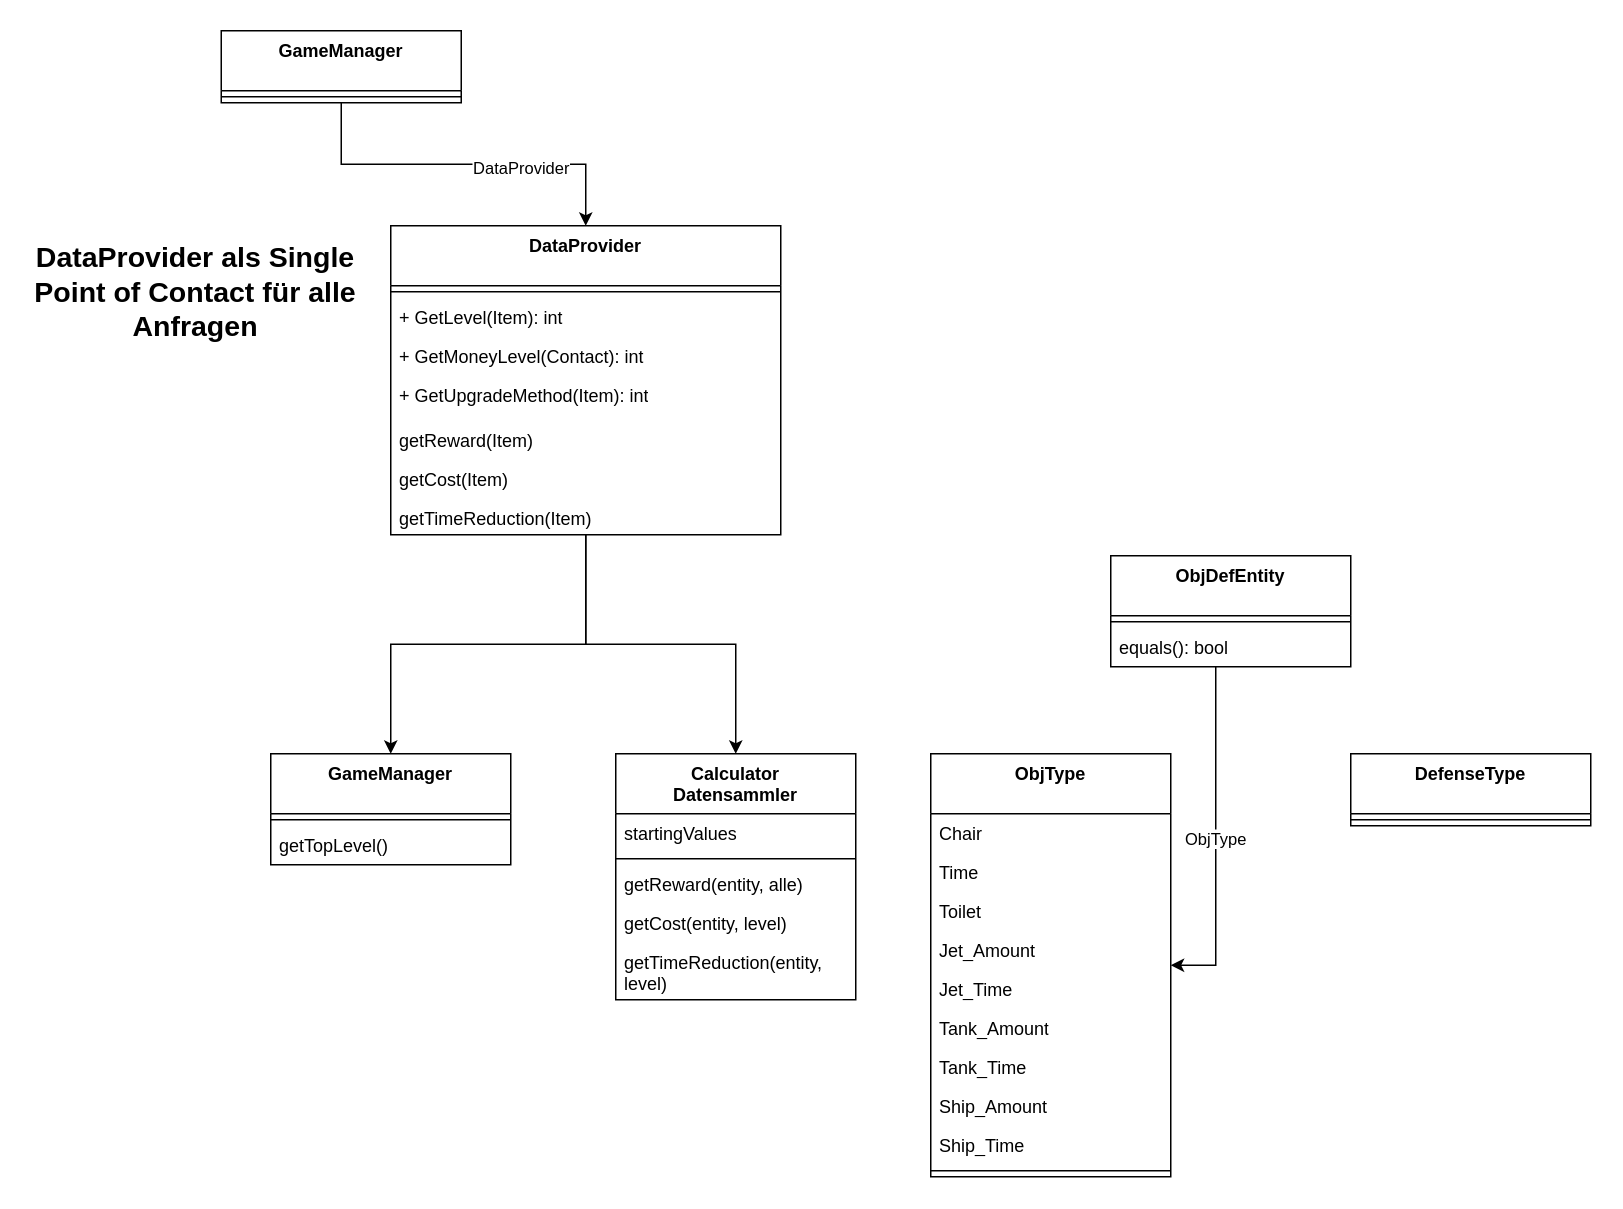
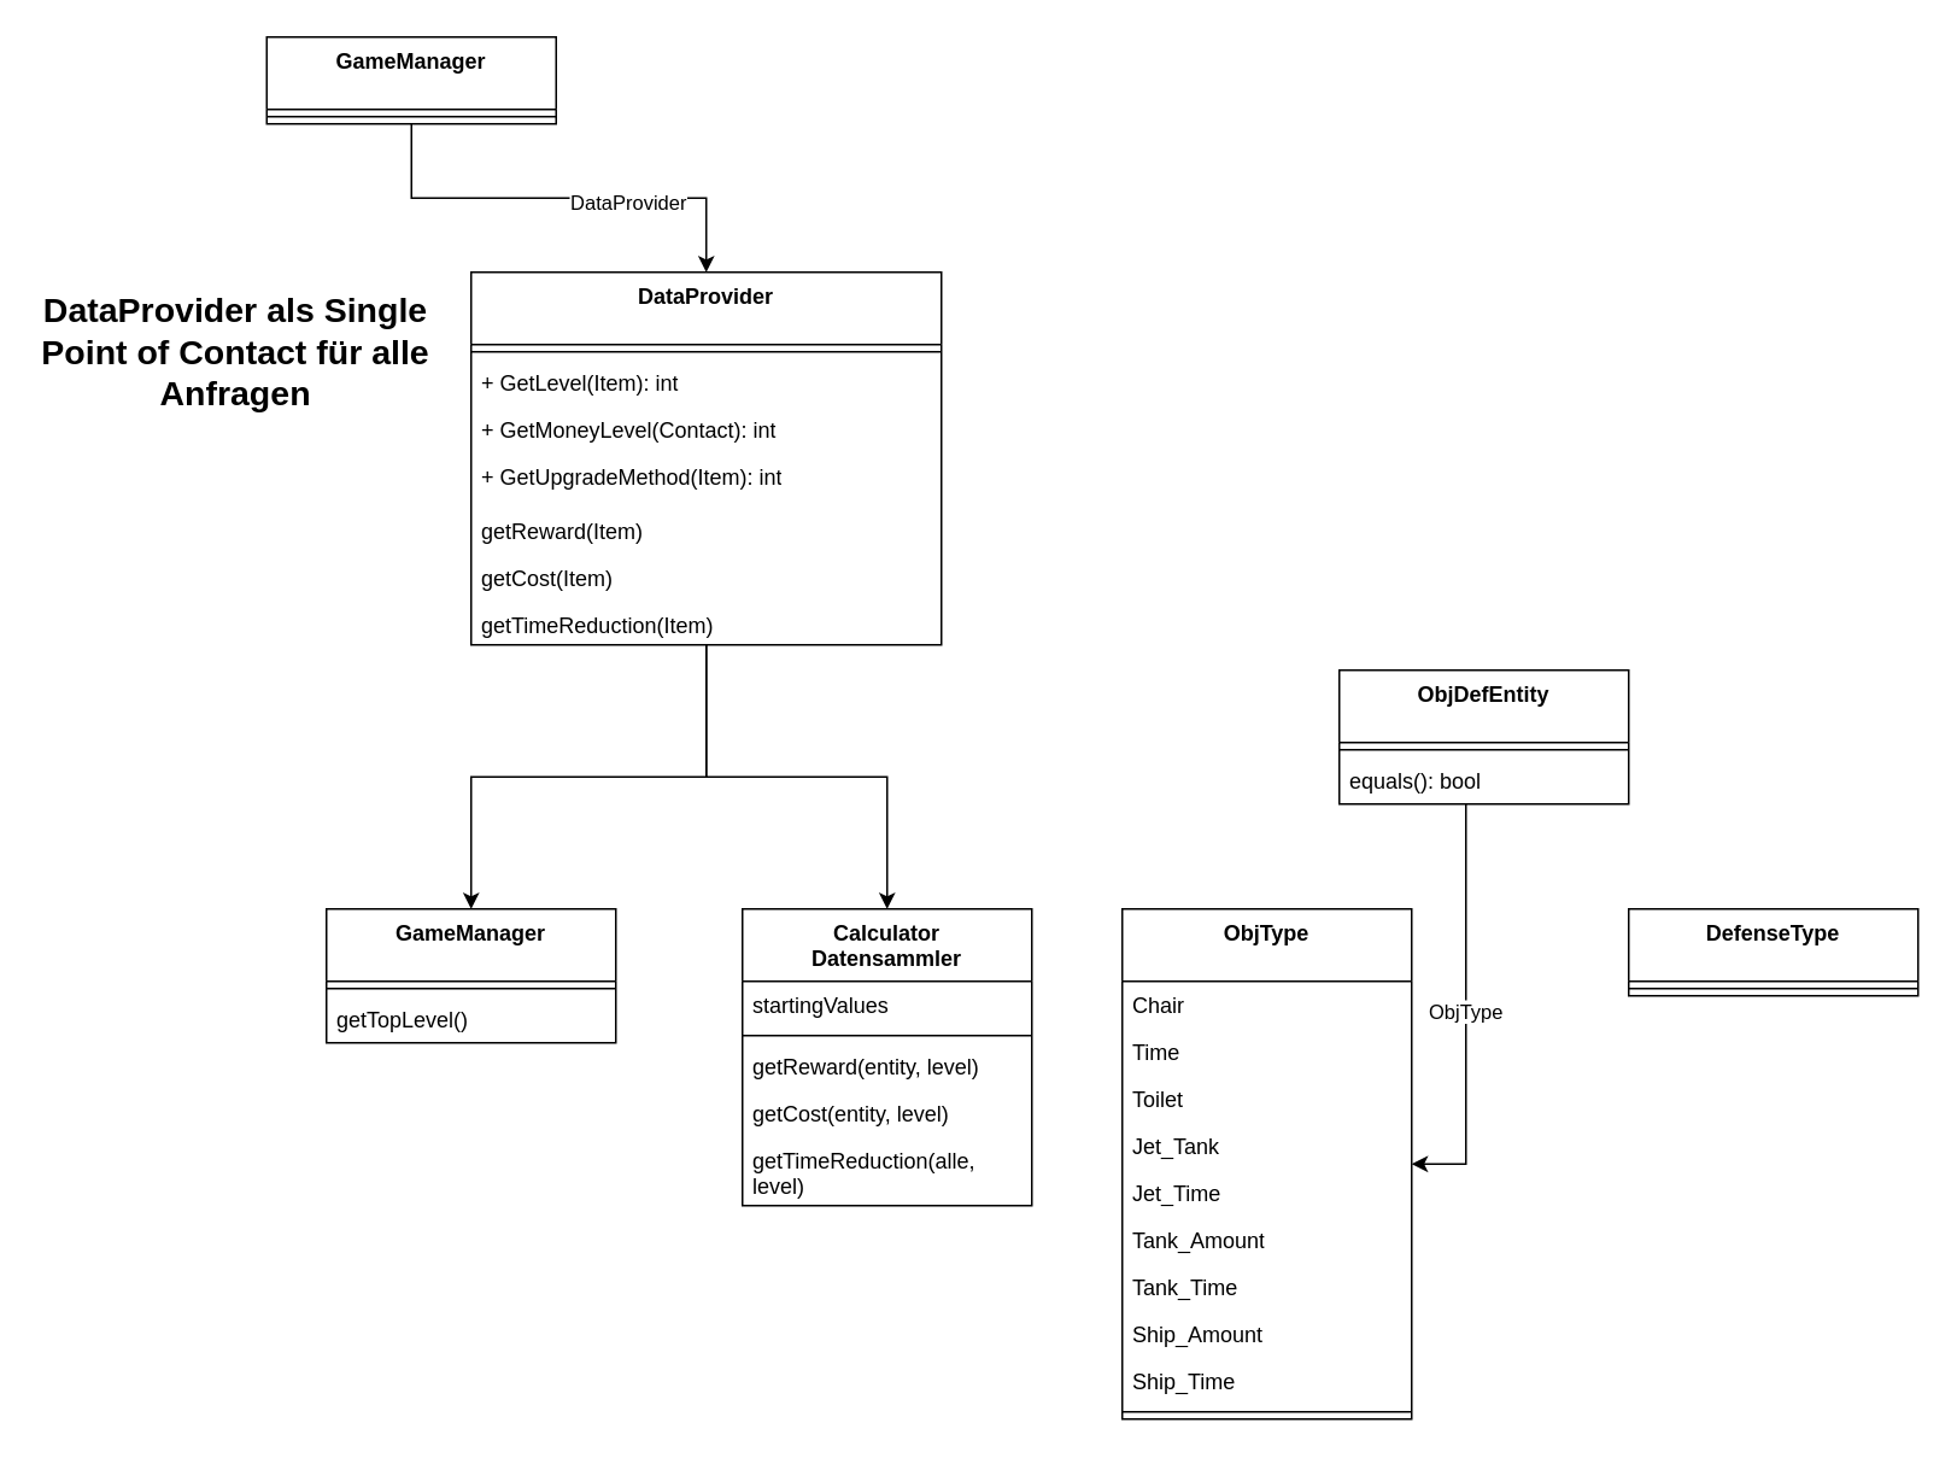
  <mxCell id="0" />
  <mxCell id="1" parent="0" />
  <mxCell id="2" value="Calculator&lt;div&gt;Datensammler&lt;/div&gt;" style="swimlane;fontStyle=1;align=center;verticalAlign=top;childLayout=stackLayout;horizontal=1;startSize=40;horizontalStack=0;resizeParent=1;resizeParentMax=0;resizeLast=0;collapsible=1;marginBottom=0;whiteSpace=wrap;html=1;" parent="1" vertex="1"><mxGeometry x="410" y="502" width="160" height="164" as="geometry" /></mxCell>
  <mxCell id="3" value="startingValues" style="text;strokeColor=none;fillColor=none;align=left;verticalAlign=top;spacingLeft=4;spacingRight=4;overflow=hidden;rotatable=0;points=[[0,0.5],[1,0.5]];portConstraint=eastwest;whiteSpace=wrap;html=1;" parent="2" vertex="1"><mxGeometry y="40" width="160" height="26" as="geometry" /></mxCell>
  <mxCell id="4" value="" style="line;strokeWidth=1;fillColor=none;align=left;verticalAlign=middle;spacingTop=-1;spacingLeft=3;spacingRight=3;rotatable=0;labelPosition=right;points=[];portConstraint=eastwest;strokeColor=inherit;" parent="2" vertex="1"><mxGeometry y="66" width="160" height="8" as="geometry" /></mxCell>
- <mxCell id="5" value="getReward(entity, alle)" style="text;strokeColor=none;fillColor=none;align=left;verticalAlign=top;spacingLeft=4;spacingRight=4;overflow=hidden;rotatable=0;points=[[0,0.5],[1,0.5]];portConstraint=eastwest;whiteSpace=wrap;html=1;" parent="2" vertex="1"><mxGeometry y="74" width="160" height="26" as="geometry" /></mxCell>
+ <mxCell id="5" value="getReward(entity, level)" style="text;strokeColor=none;fillColor=none;align=left;verticalAlign=top;spacingLeft=4;spacingRight=4;overflow=hidden;rotatable=0;points=[[0,0.5],[1,0.5]];portConstraint=eastwest;whiteSpace=wrap;html=1;" parent="2" vertex="1"><mxGeometry y="74" width="160" height="26" as="geometry" /></mxCell>
  <mxCell id="6" value="getCost(entity, level)" style="text;strokeColor=none;fillColor=none;align=left;verticalAlign=top;spacingLeft=4;spacingRight=4;overflow=hidden;rotatable=0;points=[[0,0.5],[1,0.5]];portConstraint=eastwest;whiteSpace=wrap;html=1;" parent="2" vertex="1"><mxGeometry y="100" width="160" height="26" as="geometry" /></mxCell>
- <mxCell id="7" value="getTimeReduction(entity, level)" style="text;strokeColor=none;fillColor=none;align=left;verticalAlign=top;spacingLeft=4;spacingRight=4;overflow=hidden;rotatable=0;points=[[0,0.5],[1,0.5]];portConstraint=eastwest;whiteSpace=wrap;html=1;" parent="2" vertex="1"><mxGeometry y="126" width="160" height="38" as="geometry" /></mxCell>
+ <mxCell id="7" value="getTimeReduction(alle, level)" style="text;strokeColor=none;fillColor=none;align=left;verticalAlign=top;spacingLeft=4;spacingRight=4;overflow=hidden;rotatable=0;points=[[0,0.5],[1,0.5]];portConstraint=eastwest;whiteSpace=wrap;html=1;" parent="2" vertex="1"><mxGeometry y="126" width="160" height="38" as="geometry" /></mxCell>
  <mxCell id="8" value="ObjType" style="swimlane;fontStyle=1;align=center;verticalAlign=top;childLayout=stackLayout;horizontal=1;startSize=40;horizontalStack=0;resizeParent=1;resizeParentMax=0;resizeLast=0;collapsible=1;marginBottom=0;whiteSpace=wrap;html=1;" parent="1" vertex="1"><mxGeometry x="620" y="502" width="160" height="282" as="geometry" /></mxCell>
  <mxCell id="9" value="Chair" style="text;strokeColor=none;fillColor=none;align=left;verticalAlign=top;spacingLeft=4;spacingRight=4;overflow=hidden;rotatable=0;points=[[0,0.5],[1,0.5]];portConstraint=eastwest;whiteSpace=wrap;html=1;" parent="8" vertex="1"><mxGeometry y="40" width="160" height="26" as="geometry" /></mxCell>
  <mxCell id="10" value="Time" style="text;strokeColor=none;fillColor=none;align=left;verticalAlign=top;spacingLeft=4;spacingRight=4;overflow=hidden;rotatable=0;points=[[0,0.5],[1,0.5]];portConstraint=eastwest;whiteSpace=wrap;html=1;" parent="8" vertex="1"><mxGeometry y="66" width="160" height="26" as="geometry" /></mxCell>
  <mxCell id="11" value="Toilet" style="text;strokeColor=none;fillColor=none;align=left;verticalAlign=top;spacingLeft=4;spacingRight=4;overflow=hidden;rotatable=0;points=[[0,0.5],[1,0.5]];portConstraint=eastwest;whiteSpace=wrap;html=1;" parent="8" vertex="1"><mxGeometry y="92" width="160" height="26" as="geometry" /></mxCell>
- <mxCell id="12" value="Jet_Amount" style="text;strokeColor=none;fillColor=none;align=left;verticalAlign=top;spacingLeft=4;spacingRight=4;overflow=hidden;rotatable=0;points=[[0,0.5],[1,0.5]];portConstraint=eastwest;whiteSpace=wrap;html=1;" parent="8" vertex="1"><mxGeometry y="118" width="160" height="26" as="geometry" /></mxCell>
+ <mxCell id="12" value="Jet_Tank" style="text;strokeColor=none;fillColor=none;align=left;verticalAlign=top;spacingLeft=4;spacingRight=4;overflow=hidden;rotatable=0;points=[[0,0.5],[1,0.5]];portConstraint=eastwest;whiteSpace=wrap;html=1;" parent="8" vertex="1"><mxGeometry y="118" width="160" height="26" as="geometry" /></mxCell>
  <mxCell id="13" value="Jet_Time" style="text;strokeColor=none;fillColor=none;align=left;verticalAlign=top;spacingLeft=4;spacingRight=4;overflow=hidden;rotatable=0;points=[[0,0.5],[1,0.5]];portConstraint=eastwest;whiteSpace=wrap;html=1;" parent="8" vertex="1"><mxGeometry y="144" width="160" height="26" as="geometry" /></mxCell>
  <mxCell id="14" value="Tank_Amount" style="text;strokeColor=none;fillColor=none;align=left;verticalAlign=top;spacingLeft=4;spacingRight=4;overflow=hidden;rotatable=0;points=[[0,0.5],[1,0.5]];portConstraint=eastwest;whiteSpace=wrap;html=1;" parent="8" vertex="1"><mxGeometry y="170" width="160" height="26" as="geometry" /></mxCell>
  <mxCell id="15" value="Tank_Time" style="text;strokeColor=none;fillColor=none;align=left;verticalAlign=top;spacingLeft=4;spacingRight=4;overflow=hidden;rotatable=0;points=[[0,0.5],[1,0.5]];portConstraint=eastwest;whiteSpace=wrap;html=1;" parent="8" vertex="1"><mxGeometry y="196" width="160" height="26" as="geometry" /></mxCell>
  <mxCell id="16" value="Ship_Amount" style="text;strokeColor=none;fillColor=none;align=left;verticalAlign=top;spacingLeft=4;spacingRight=4;overflow=hidden;rotatable=0;points=[[0,0.5],[1,0.5]];portConstraint=eastwest;whiteSpace=wrap;html=1;" parent="8" vertex="1"><mxGeometry y="222" width="160" height="26" as="geometry" /></mxCell>
  <mxCell id="17" value="Ship_Time" style="text;strokeColor=none;fillColor=none;align=left;verticalAlign=top;spacingLeft=4;spacingRight=4;overflow=hidden;rotatable=0;points=[[0,0.5],[1,0.5]];portConstraint=eastwest;whiteSpace=wrap;html=1;" parent="8" vertex="1"><mxGeometry y="248" width="160" height="26" as="geometry" /></mxCell>
  <mxCell id="18" value="" style="line;strokeWidth=1;fillColor=none;align=left;verticalAlign=middle;spacingTop=-1;spacingLeft=3;spacingRight=3;rotatable=0;labelPosition=right;points=[];portConstraint=eastwest;strokeColor=inherit;" parent="8" vertex="1"><mxGeometry y="274" width="160" height="8" as="geometry" /></mxCell>
  <mxCell id="19" value="ObjType" style="edgeStyle=orthogonalEdgeStyle;rounded=0;orthogonalLoop=1;jettySize=auto;html=1;" parent="1" source="20" target="8" edge="1"><mxGeometry relative="1" as="geometry"><Array as="points"><mxPoint x="810" y="447" /><mxPoint x="810" y="551" /></Array></mxGeometry></mxCell>
  <mxCell id="20" value="ObjDefEntity" style="swimlane;fontStyle=1;align=center;verticalAlign=top;childLayout=stackLayout;horizontal=1;startSize=40;horizontalStack=0;resizeParent=1;resizeParentMax=0;resizeLast=0;collapsible=1;marginBottom=0;whiteSpace=wrap;html=1;" parent="1" vertex="1"><mxGeometry x="740" y="370" width="160" height="74" as="geometry" /></mxCell>
  <mxCell id="21" value="" style="line;strokeWidth=1;fillColor=none;align=left;verticalAlign=middle;spacingTop=-1;spacingLeft=3;spacingRight=3;rotatable=0;labelPosition=right;points=[];portConstraint=eastwest;strokeColor=inherit;" parent="20" vertex="1"><mxGeometry y="40" width="160" height="8" as="geometry" /></mxCell>
  <mxCell id="22" value="equals(): bool" style="text;strokeColor=none;fillColor=none;align=left;verticalAlign=top;spacingLeft=4;spacingRight=4;overflow=hidden;rotatable=0;points=[[0,0.5],[1,0.5]];portConstraint=eastwest;whiteSpace=wrap;html=1;" parent="20" vertex="1"><mxGeometry y="48" width="160" height="26" as="geometry" /></mxCell>
  <mxCell id="23" value="DefenseType" style="swimlane;fontStyle=1;align=center;verticalAlign=top;childLayout=stackLayout;horizontal=1;startSize=40;horizontalStack=0;resizeParent=1;resizeParentMax=0;resizeLast=0;collapsible=1;marginBottom=0;whiteSpace=wrap;html=1;" parent="1" vertex="1"><mxGeometry x="900" y="502" width="160" height="48" as="geometry" /></mxCell>
  <mxCell id="24" value="" style="line;strokeWidth=1;fillColor=none;align=left;verticalAlign=middle;spacingTop=-1;spacingLeft=3;spacingRight=3;rotatable=0;labelPosition=right;points=[];portConstraint=eastwest;strokeColor=inherit;" parent="23" vertex="1"><mxGeometry y="40" width="160" height="8" as="geometry" /></mxCell>
  <mxCell id="25" style="edgeStyle=orthogonalEdgeStyle;rounded=0;orthogonalLoop=1;jettySize=auto;html=1;" parent="1" source="27" target="35" edge="1"><mxGeometry relative="1" as="geometry" /></mxCell>
  <mxCell id="26" style="edgeStyle=orthogonalEdgeStyle;rounded=0;orthogonalLoop=1;jettySize=auto;html=1;" parent="1" source="27" target="2" edge="1"><mxGeometry relative="1" as="geometry" /></mxCell>
  <mxCell id="27" value="DataProvider" style="swimlane;fontStyle=1;align=center;verticalAlign=top;childLayout=stackLayout;horizontal=1;startSize=40;horizontalStack=0;resizeParent=1;resizeParentMax=0;resizeLast=0;collapsible=1;marginBottom=0;whiteSpace=wrap;html=1;" parent="1" vertex="1"><mxGeometry x="260" y="150" width="260" height="206" as="geometry" /></mxCell>
  <mxCell id="28" value="" style="line;strokeWidth=1;fillColor=none;align=left;verticalAlign=middle;spacingTop=-1;spacingLeft=3;spacingRight=3;rotatable=0;labelPosition=right;points=[];portConstraint=eastwest;strokeColor=inherit;" parent="27" vertex="1"><mxGeometry y="40" width="260" height="8" as="geometry" /></mxCell>
  <mxCell id="29" value="+ GetLevel(Item): int" style="text;strokeColor=none;fillColor=none;align=left;verticalAlign=top;spacingLeft=4;spacingRight=4;overflow=hidden;rotatable=0;points=[[0,0.5],[1,0.5]];portConstraint=eastwest;whiteSpace=wrap;html=1;" parent="27" vertex="1"><mxGeometry y="48" width="260" height="26" as="geometry" /></mxCell>
  <mxCell id="30" value="+ GetMoneyLevel(Contact): int" style="text;strokeColor=none;fillColor=none;align=left;verticalAlign=top;spacingLeft=4;spacingRight=4;overflow=hidden;rotatable=0;points=[[0,0.5],[1,0.5]];portConstraint=eastwest;whiteSpace=wrap;html=1;" vertex="1" parent="27"><mxGeometry y="74" width="260" height="26" as="geometry" /></mxCell>
  <mxCell id="31" value="+ GetUpgradeMethod(Item): int" style="text;strokeColor=none;fillColor=none;align=left;verticalAlign=top;spacingLeft=4;spacingRight=4;overflow=hidden;rotatable=0;points=[[0,0.5],[1,0.5]];portConstraint=eastwest;whiteSpace=wrap;html=1;" parent="27" vertex="1"><mxGeometry y="100" width="260" height="30" as="geometry" /></mxCell>
  <mxCell id="32" value="getReward(Item)" style="text;strokeColor=none;fillColor=none;align=left;verticalAlign=top;spacingLeft=4;spacingRight=4;overflow=hidden;rotatable=0;points=[[0,0.5],[1,0.5]];portConstraint=eastwest;whiteSpace=wrap;html=1;" parent="27" vertex="1"><mxGeometry y="130" width="260" height="26" as="geometry" /></mxCell>
  <mxCell id="33" value="getCost(Item)" style="text;strokeColor=none;fillColor=none;align=left;verticalAlign=top;spacingLeft=4;spacingRight=4;overflow=hidden;rotatable=0;points=[[0,0.5],[1,0.5]];portConstraint=eastwest;whiteSpace=wrap;html=1;" parent="27" vertex="1"><mxGeometry y="156" width="260" height="26" as="geometry" /></mxCell>
  <mxCell id="34" value="getTimeReduction(Item)&lt;div&gt;&lt;br&gt;&lt;/div&gt;" style="text;strokeColor=none;fillColor=none;align=left;verticalAlign=top;spacingLeft=4;spacingRight=4;overflow=hidden;rotatable=0;points=[[0,0.5],[1,0.5]];portConstraint=eastwest;whiteSpace=wrap;html=1;" parent="27" vertex="1"><mxGeometry y="182" width="260" height="24" as="geometry" /></mxCell>
  <mxCell id="35" value="GameManager" style="swimlane;fontStyle=1;align=center;verticalAlign=top;childLayout=stackLayout;horizontal=1;startSize=40;horizontalStack=0;resizeParent=1;resizeParentMax=0;resizeLast=0;collapsible=1;marginBottom=0;whiteSpace=wrap;html=1;" parent="1" vertex="1"><mxGeometry x="180" y="502" width="160" height="74" as="geometry" /></mxCell>
  <mxCell id="36" value="" style="line;strokeWidth=1;fillColor=none;align=left;verticalAlign=middle;spacingTop=-1;spacingLeft=3;spacingRight=3;rotatable=0;labelPosition=right;points=[];portConstraint=eastwest;strokeColor=inherit;" parent="35" vertex="1"><mxGeometry y="40" width="160" height="8" as="geometry" /></mxCell>
  <mxCell id="37" value="getTopLevel()" style="text;strokeColor=none;fillColor=none;align=left;verticalAlign=top;spacingLeft=4;spacingRight=4;overflow=hidden;rotatable=0;points=[[0,0.5],[1,0.5]];portConstraint=eastwest;whiteSpace=wrap;html=1;" vertex="1" parent="35"><mxGeometry y="48" width="160" height="26" as="geometry" /></mxCell>
  <mxCell id="38" value="DataProvider als Single Point of Contact für alle Anfragen" style="text;html=1;align=center;verticalAlign=middle;whiteSpace=wrap;rounded=0;fontSize=19;fontStyle=1" parent="1" vertex="1"><mxGeometry x="20" y="150" width="220" height="89" as="geometry" /></mxCell>
  <mxCell id="39" style="edgeStyle=orthogonalEdgeStyle;rounded=0;orthogonalLoop=1;jettySize=auto;html=1;" edge="1" parent="1" source="41" target="27"><mxGeometry relative="1" as="geometry" /></mxCell>
  <mxCell id="40" value="DataProvider" style="edgeLabel;html=1;align=center;verticalAlign=middle;resizable=0;points=[];" vertex="1" connectable="0" parent="39"><mxGeometry x="0.306" y="-2" relative="1" as="geometry"><mxPoint as="offset" /></mxGeometry></mxCell>
  <mxCell id="41" value="GameManager" style="swimlane;fontStyle=1;align=center;verticalAlign=top;childLayout=stackLayout;horizontal=1;startSize=40;horizontalStack=0;resizeParent=1;resizeParentMax=0;resizeLast=0;collapsible=1;marginBottom=0;whiteSpace=wrap;html=1;" vertex="1" parent="1"><mxGeometry x="147" y="20" width="160" height="48" as="geometry" /></mxCell>
  <mxCell id="42" value="" style="line;strokeWidth=1;fillColor=none;align=left;verticalAlign=middle;spacingTop=-1;spacingLeft=3;spacingRight=3;rotatable=0;labelPosition=right;points=[];portConstraint=eastwest;strokeColor=inherit;" vertex="1" parent="41"><mxGeometry y="40" width="160" height="8" as="geometry" /></mxCell>
